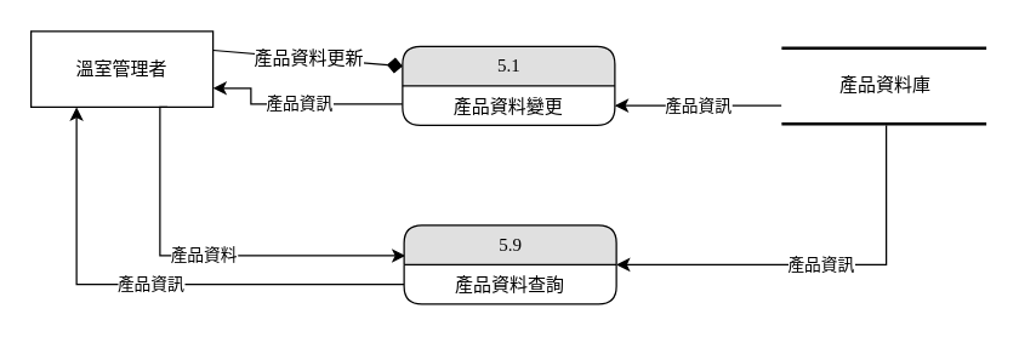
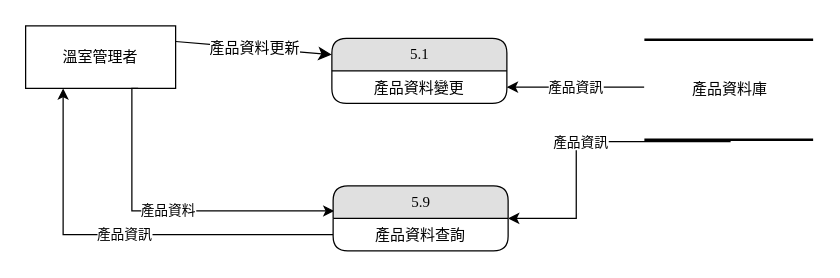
  <mxCell id="0" />
  <mxCell id="1" parent="0" />
  <mxCell id="2" value="產品資訊" style="edgeStyle=orthogonalEdgeStyle;rounded=0;orthogonalLoop=1;jettySize=auto;html=1;entryX=1;entryY=0.5;entryDx=0;entryDy=0;" parent="1" source="3" target="11" edge="1"><mxGeometry relative="1" as="geometry"><Array as="points"><mxPoint x="485" y="69" /><mxPoint x="485" y="69" /></Array></mxGeometry></mxCell>
- <mxCell id="3" value="產品資料庫" style="html=1;rounded=0;shadow=0;comic=0;labelBackgroundColor=none;strokeWidth=2;fontFamily=Verdana;fontSize=12;align=center;shape=mxgraph.ios7ui.horLines;" parent="1" vertex="1"><mxGeometry x="515" y="31" width="135" height="50" as="geometry" /></mxCell>
+ <mxCell id="3" value="產品資料庫" style="html=1;rounded=0;shadow=0;comic=0;labelBackgroundColor=none;strokeWidth=2;fontFamily=Verdana;fontSize=12;align=center;shape=mxgraph.ios7ui.horLines;" parent="1" vertex="1"><mxGeometry x="515" y="31" width="135" height="80" as="geometry" /></mxCell>
  <mxCell id="4" value="溫室管理者" style="whiteSpace=wrap;html=1;rounded=0;shadow=0;comic=0;labelBackgroundColor=none;strokeWidth=1;fontFamily=Verdana;fontSize=12;align=center;" parent="1" vertex="1"><mxGeometry x="20" y="20" width="120" height="50" as="geometry" /></mxCell>
- <mxCell id="5" value="產品資訊" style="edgeStyle=orthogonalEdgeStyle;rounded=0;orthogonalLoop=1;jettySize=auto;html=1;entryX=1;entryY=0.75;entryDx=0;entryDy=0;" parent="1" source="11" target="4" edge="1"><mxGeometry relative="1" as="geometry"><Array as="points"><mxPoint x="165" y="68" /></Array></mxGeometry></mxCell>
- <mxCell id="6" value="產品資料更新" style="edgeStyle=none;html=1;labelBackgroundColor=#ffffff;startFill=0;startSize=8;endFill=1;endSize=8;fontFamily=Verdana;fontSize=12;exitX=1;exitY=0.25;exitDx=0;exitDy=0;entryX=0;entryY=0.25;entryDx=0;entryDy=0;rounded=0;endArrow=diamond;" parent="1" source="4" target="10" edge="1"><mxGeometry relative="1" as="geometry" /></mxCell>
+ <mxCell id="6" value="產品資料更新" style="edgeStyle=none;html=1;labelBackgroundColor=#ffffff;startFill=0;startSize=8;endFill=1;endSize=8;fontFamily=Verdana;fontSize=12;exitX=1;exitY=0.25;exitDx=0;exitDy=0;entryX=0;entryY=0.25;entryDx=0;entryDy=0;rounded=0;" parent="1" source="4" target="10" edge="1"><mxGeometry relative="1" as="geometry" /></mxCell>
  <mxCell id="7" value="產品資訊" style="edgeStyle=orthogonalEdgeStyle;rounded=0;orthogonalLoop=1;jettySize=auto;html=1;exitX=0.511;exitY=1.02;exitDx=0;exitDy=0;exitPerimeter=0;entryX=1;entryY=0.5;entryDx=0;entryDy=0;" parent="1" source="3" target="12" edge="1"><mxGeometry relative="1" as="geometry"><mxPoint x="583.5" y="90" as="sourcePoint" /></mxGeometry></mxCell>
  <mxCell id="8" value="產品資料" style="edgeStyle=orthogonalEdgeStyle;rounded=0;orthogonalLoop=1;jettySize=auto;html=1;entryX=0.007;entryY=0.385;entryDx=0;entryDy=0;entryPerimeter=0;exitX=0.75;exitY=1;exitDx=0;exitDy=0;" parent="1" source="4" target="12" edge="1"><mxGeometry relative="1" as="geometry"><Array as="points"><mxPoint x="105" y="168" /></Array><mxPoint x="105" y="90" as="sourcePoint" /></mxGeometry></mxCell>
  <mxCell id="9" value="產品資訊" style="edgeStyle=orthogonalEdgeStyle;rounded=0;orthogonalLoop=1;jettySize=auto;html=1;entryX=0.25;entryY=1;entryDx=0;entryDy=0;" parent="1" source="13" target="4" edge="1"><mxGeometry relative="1" as="geometry"><mxPoint x="45" y="91" as="targetPoint" /></mxGeometry></mxCell>
  <mxCell id="10" value="5.1" style="swimlane;html=1;fontStyle=0;childLayout=stackLayout;horizontal=1;startSize=26;fillColor=#e0e0e0;horizontalStack=0;resizeParent=1;resizeLast=0;collapsible=1;marginBottom=0;swimlaneFillColor=#ffffff;align=center;rounded=1;shadow=0;comic=0;labelBackgroundColor=none;strokeWidth=1;fontFamily=Verdana;fontSize=12" parent="1" vertex="1"><mxGeometry x="265" y="30" width="140" height="52" as="geometry" /></mxCell>
  <mxCell id="11" value="產品資料變更" style="text;html=1;strokeColor=none;fillColor=none;spacingLeft=4;spacingRight=4;whiteSpace=wrap;overflow=hidden;rotatable=0;points=[[0,0.5],[1,0.5]];portConstraint=eastwest;align=center;" parent="10" vertex="1"><mxGeometry y="26" width="140" height="26" as="geometry" /></mxCell>
  <mxCell id="12" value="5.9" style="swimlane;html=1;fontStyle=0;childLayout=stackLayout;horizontal=1;startSize=26;fillColor=#e0e0e0;horizontalStack=0;resizeParent=1;resizeLast=0;collapsible=1;marginBottom=0;swimlaneFillColor=#ffffff;align=center;rounded=1;shadow=0;comic=0;labelBackgroundColor=none;strokeWidth=1;fontFamily=Verdana;fontSize=12" parent="1" vertex="1"><mxGeometry x="266" y="148" width="140" height="52" as="geometry" /></mxCell>
  <mxCell id="13" value="產品資料查詢" style="text;html=1;strokeColor=none;fillColor=none;spacingLeft=4;spacingRight=4;whiteSpace=wrap;overflow=hidden;rotatable=0;points=[[0,0.5],[1,0.5]];portConstraint=eastwest;align=center;" parent="12" vertex="1"><mxGeometry y="26" width="140" height="26" as="geometry" /></mxCell>
